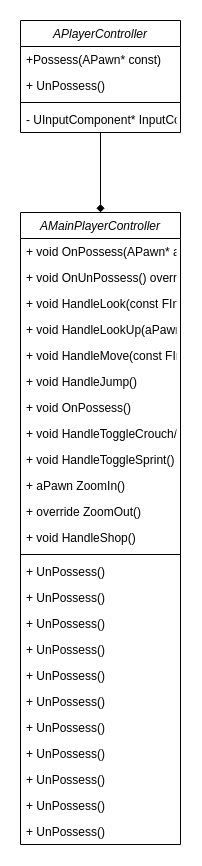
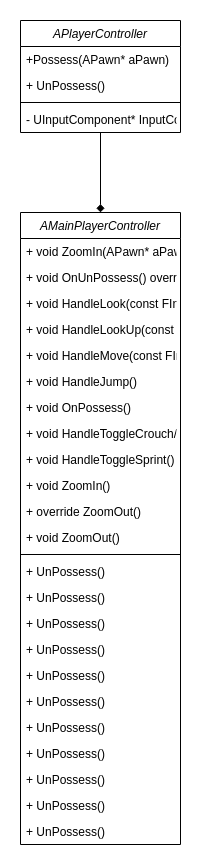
  <mxCell id="0" />
  <mxCell id="1" parent="0" />
  <mxCell id="2" value="" style="edgeStyle=orthogonalEdgeStyle;rounded=0;orthogonalLoop=1;jettySize=auto;html=1;endArrow=diamond;" edge="1" parent="1" source="3" target="8"><mxGeometry relative="1" as="geometry" /></mxCell>
  <mxCell id="3" value="APlayerController" style="swimlane;fontStyle=2;align=center;verticalAlign=top;childLayout=stackLayout;horizontal=1;startSize=26;horizontalStack=0;resizeParent=1;resizeLast=0;collapsible=1;marginBottom=0;rounded=0;shadow=0;strokeWidth=1;" parent="1" vertex="1"><mxGeometry x="20" y="20" width="160" height="112" as="geometry"><mxRectangle x="230" y="140" width="160" height="26" as="alternateBounds" /></mxGeometry></mxCell>
- <mxCell id="4" value="+Possess(APawn* const)" style="text;align=left;verticalAlign=top;spacingLeft=4;spacingRight=4;overflow=hidden;rotatable=0;points=[[0,0.5],[1,0.5]];portConstraint=eastwest;" parent="3" vertex="1"><mxGeometry y="26" width="160" height="26" as="geometry" /></mxCell>
+ <mxCell id="4" value="+Possess(APawn* aPawn)" style="text;align=left;verticalAlign=top;spacingLeft=4;spacingRight=4;overflow=hidden;rotatable=0;points=[[0,0.5],[1,0.5]];portConstraint=eastwest;" parent="3" vertex="1"><mxGeometry y="26" width="160" height="26" as="geometry" /></mxCell>
  <mxCell id="5" value="+ UnPossess()" style="text;align=left;verticalAlign=top;spacingLeft=4;spacingRight=4;overflow=hidden;rotatable=0;points=[[0,0.5],[1,0.5]];portConstraint=eastwest;rounded=0;shadow=0;html=0;" parent="3" vertex="1"><mxGeometry y="52" width="160" height="26" as="geometry" /></mxCell>
  <mxCell id="6" value="" style="line;html=1;strokeWidth=1;align=left;verticalAlign=middle;spacingTop=-1;spacingLeft=3;spacingRight=3;rotatable=0;labelPosition=right;points=[];portConstraint=eastwest;" parent="3" vertex="1"><mxGeometry y="78" width="160" height="8" as="geometry" /></mxCell>
  <mxCell id="7" value="- UInputComponent* InputComponent " style="text;align=left;verticalAlign=top;spacingLeft=4;spacingRight=4;overflow=hidden;rotatable=0;points=[[0,0.5],[1,0.5]];portConstraint=eastwest;" parent="3" vertex="1"><mxGeometry y="86" width="160" height="26" as="geometry" /></mxCell>
  <mxCell id="8" value="AMainPlayerController" style="swimlane;fontStyle=2;align=center;verticalAlign=top;childLayout=stackLayout;horizontal=1;startSize=26;horizontalStack=0;resizeParent=1;resizeLast=0;collapsible=1;marginBottom=0;rounded=0;shadow=0;strokeWidth=1;" vertex="1" parent="1"><mxGeometry x="20" y="212" width="160" height="632" as="geometry"><mxRectangle x="230" y="140" width="160" height="26" as="alternateBounds" /></mxGeometry></mxCell>
- <mxCell id="9" value="+ void OnPossess(APawn* aPawn) override" style="text;align=left;verticalAlign=top;spacingLeft=4;spacingRight=4;overflow=hidden;rotatable=0;points=[[0,0.5],[1,0.5]];portConstraint=eastwest;" vertex="1" parent="8"><mxGeometry y="26" width="160" height="26" as="geometry" /></mxCell>
+ <mxCell id="9" value="+ void ZoomIn(APawn* aPawn) override" style="text;align=left;verticalAlign=top;spacingLeft=4;spacingRight=4;overflow=hidden;rotatable=0;points=[[0,0.5],[1,0.5]];portConstraint=eastwest;" vertex="1" parent="8"><mxGeometry y="26" width="160" height="26" as="geometry" /></mxCell>
  <mxCell id="10" value="+ void OnUnPossess() override" style="text;align=left;verticalAlign=top;spacingLeft=4;spacingRight=4;overflow=hidden;rotatable=0;points=[[0,0.5],[1,0.5]];portConstraint=eastwest;rounded=0;shadow=0;html=0;" vertex="1" parent="8"><mxGeometry y="52" width="160" height="26" as="geometry" /></mxCell>
  <mxCell id="11" value="+ void HandleLook(const FInputActionValue&amp;)" style="text;align=left;verticalAlign=top;spacingLeft=4;spacingRight=4;overflow=hidden;rotatable=0;points=[[0,0.5],[1,0.5]];portConstraint=eastwest;" vertex="1" parent="8"><mxGeometry y="78" width="160" height="26" as="geometry" /></mxCell>
- <mxCell id="12" value="+ void HandleLookUp(aPawn FInputActionValue&amp;)" style="text;align=left;verticalAlign=top;spacingLeft=4;spacingRight=4;overflow=hidden;rotatable=0;points=[[0,0.5],[1,0.5]];portConstraint=eastwest;rounded=0;shadow=0;html=0;" vertex="1" parent="8"><mxGeometry y="104" width="160" height="26" as="geometry" /></mxCell>
+ <mxCell id="12" value="+ void HandleLookUp(const FInputActionValue&amp;)" style="text;align=left;verticalAlign=top;spacingLeft=4;spacingRight=4;overflow=hidden;rotatable=0;points=[[0,0.5],[1,0.5]];portConstraint=eastwest;rounded=0;shadow=0;html=0;" vertex="1" parent="8"><mxGeometry y="104" width="160" height="26" as="geometry" /></mxCell>
  <mxCell id="13" value="+ void HandleMove(const FInputActionValue&amp;)" style="text;align=left;verticalAlign=top;spacingLeft=4;spacingRight=4;overflow=hidden;rotatable=0;points=[[0,0.5],[1,0.5]];portConstraint=eastwest;rounded=0;shadow=0;html=0;" vertex="1" parent="8"><mxGeometry y="130" width="160" height="26" as="geometry" /></mxCell>
  <mxCell id="14" value="+ void HandleJump()" style="text;align=left;verticalAlign=top;spacingLeft=4;spacingRight=4;overflow=hidden;rotatable=0;points=[[0,0.5],[1,0.5]];portConstraint=eastwest;rounded=0;shadow=0;html=0;" vertex="1" parent="8"><mxGeometry y="156" width="160" height="26" as="geometry" /></mxCell>
  <mxCell id="15" value="+ void OnPossess()" style="text;align=left;verticalAlign=top;spacingLeft=4;spacingRight=4;overflow=hidden;rotatable=0;points=[[0,0.5],[1,0.5]];portConstraint=eastwest;rounded=0;shadow=0;html=0;" vertex="1" parent="8"><mxGeometry y="182" width="160" height="26" as="geometry" /></mxCell>
  <mxCell id="16" value="+ void HandleToggleCrouch/(" style="text;align=left;verticalAlign=top;spacingLeft=4;spacingRight=4;overflow=hidden;rotatable=0;points=[[0,0.5],[1,0.5]];portConstraint=eastwest;rounded=0;shadow=0;html=0;" vertex="1" parent="8"><mxGeometry y="208" width="160" height="26" as="geometry" /></mxCell>
  <mxCell id="17" value="+ void HandleToggleSprint()" style="text;align=left;verticalAlign=top;spacingLeft=4;spacingRight=4;overflow=hidden;rotatable=0;points=[[0,0.5],[1,0.5]];portConstraint=eastwest;rounded=0;shadow=0;html=0;" vertex="1" parent="8"><mxGeometry y="234" width="160" height="26" as="geometry" /></mxCell>
- <mxCell id="18" value="+ aPawn ZoomIn()" style="text;align=left;verticalAlign=top;spacingLeft=4;spacingRight=4;overflow=hidden;rotatable=0;points=[[0,0.5],[1,0.5]];portConstraint=eastwest;rounded=0;shadow=0;html=0;" vertex="1" parent="8"><mxGeometry y="260" width="160" height="26" as="geometry" /></mxCell>
+ <mxCell id="18" value="+ void ZoomIn()" style="text;align=left;verticalAlign=top;spacingLeft=4;spacingRight=4;overflow=hidden;rotatable=0;points=[[0,0.5],[1,0.5]];portConstraint=eastwest;rounded=0;shadow=0;html=0;" vertex="1" parent="8"><mxGeometry y="260" width="160" height="26" as="geometry" /></mxCell>
  <mxCell id="19" value="+ override ZoomOut()" style="text;align=left;verticalAlign=top;spacingLeft=4;spacingRight=4;overflow=hidden;rotatable=0;points=[[0,0.5],[1,0.5]];portConstraint=eastwest;rounded=0;shadow=0;html=0;" vertex="1" parent="8"><mxGeometry y="286" width="160" height="26" as="geometry" /></mxCell>
- <mxCell id="20" value="+ void HandleShop()" style="text;align=left;verticalAlign=top;spacingLeft=4;spacingRight=4;overflow=hidden;rotatable=0;points=[[0,0.5],[1,0.5]];portConstraint=eastwest;rounded=0;shadow=0;html=0;" vertex="1" parent="8"><mxGeometry y="312" width="160" height="26" as="geometry" /></mxCell>
+ <mxCell id="20" value="+ void ZoomOut()" style="text;align=left;verticalAlign=top;spacingLeft=4;spacingRight=4;overflow=hidden;rotatable=0;points=[[0,0.5],[1,0.5]];portConstraint=eastwest;rounded=0;shadow=0;html=0;" vertex="1" parent="8"><mxGeometry y="312" width="160" height="26" as="geometry" /></mxCell>
  <mxCell id="21" value="" style="line;html=1;strokeWidth=1;align=left;verticalAlign=middle;spacingTop=-1;spacingLeft=3;spacingRight=3;rotatable=0;labelPosition=right;points=[];portConstraint=eastwest;" vertex="1" parent="8"><mxGeometry y="338" width="160" height="8" as="geometry" /></mxCell>
  <mxCell id="22" value="+ UnPossess()" style="text;align=left;verticalAlign=top;spacingLeft=4;spacingRight=4;overflow=hidden;rotatable=0;points=[[0,0.5],[1,0.5]];portConstraint=eastwest;rounded=0;shadow=0;html=0;" vertex="1" parent="8"><mxGeometry y="346" width="160" height="26" as="geometry" /></mxCell>
  <mxCell id="23" value="+ UnPossess()" style="text;align=left;verticalAlign=top;spacingLeft=4;spacingRight=4;overflow=hidden;rotatable=0;points=[[0,0.5],[1,0.5]];portConstraint=eastwest;rounded=0;shadow=0;html=0;" vertex="1" parent="8"><mxGeometry y="372" width="160" height="26" as="geometry" /></mxCell>
  <mxCell id="24" value="+ UnPossess()" style="text;align=left;verticalAlign=top;spacingLeft=4;spacingRight=4;overflow=hidden;rotatable=0;points=[[0,0.5],[1,0.5]];portConstraint=eastwest;rounded=0;shadow=0;html=0;" vertex="1" parent="8"><mxGeometry y="398" width="160" height="26" as="geometry" /></mxCell>
  <mxCell id="25" value="+ UnPossess()" style="text;align=left;verticalAlign=top;spacingLeft=4;spacingRight=4;overflow=hidden;rotatable=0;points=[[0,0.5],[1,0.5]];portConstraint=eastwest;rounded=0;shadow=0;html=0;" vertex="1" parent="8"><mxGeometry y="424" width="160" height="26" as="geometry" /></mxCell>
  <mxCell id="26" value="+ UnPossess()" style="text;align=left;verticalAlign=top;spacingLeft=4;spacingRight=4;overflow=hidden;rotatable=0;points=[[0,0.5],[1,0.5]];portConstraint=eastwest;rounded=0;shadow=0;html=0;" vertex="1" parent="8"><mxGeometry y="450" width="160" height="26" as="geometry" /></mxCell>
  <mxCell id="27" value="+ UnPossess()" style="text;align=left;verticalAlign=top;spacingLeft=4;spacingRight=4;overflow=hidden;rotatable=0;points=[[0,0.5],[1,0.5]];portConstraint=eastwest;rounded=0;shadow=0;html=0;" vertex="1" parent="8"><mxGeometry y="476" width="160" height="26" as="geometry" /></mxCell>
  <mxCell id="28" value="+ UnPossess()" style="text;align=left;verticalAlign=top;spacingLeft=4;spacingRight=4;overflow=hidden;rotatable=0;points=[[0,0.5],[1,0.5]];portConstraint=eastwest;rounded=0;shadow=0;html=0;" vertex="1" parent="8"><mxGeometry y="502" width="160" height="26" as="geometry" /></mxCell>
  <mxCell id="29" value="+ UnPossess()" style="text;align=left;verticalAlign=top;spacingLeft=4;spacingRight=4;overflow=hidden;rotatable=0;points=[[0,0.5],[1,0.5]];portConstraint=eastwest;rounded=0;shadow=0;html=0;" vertex="1" parent="8"><mxGeometry y="528" width="160" height="26" as="geometry" /></mxCell>
  <mxCell id="30" value="+ UnPossess()" style="text;align=left;verticalAlign=top;spacingLeft=4;spacingRight=4;overflow=hidden;rotatable=0;points=[[0,0.5],[1,0.5]];portConstraint=eastwest;rounded=0;shadow=0;html=0;" vertex="1" parent="8"><mxGeometry y="554" width="160" height="26" as="geometry" /></mxCell>
  <mxCell id="31" value="+ UnPossess()" style="text;align=left;verticalAlign=top;spacingLeft=4;spacingRight=4;overflow=hidden;rotatable=0;points=[[0,0.5],[1,0.5]];portConstraint=eastwest;rounded=0;shadow=0;html=0;" vertex="1" parent="8"><mxGeometry y="580" width="160" height="26" as="geometry" /></mxCell>
  <mxCell id="32" value="+ UnPossess()" style="text;align=left;verticalAlign=top;spacingLeft=4;spacingRight=4;overflow=hidden;rotatable=0;points=[[0,0.5],[1,0.5]];portConstraint=eastwest;rounded=0;shadow=0;html=0;" vertex="1" parent="8"><mxGeometry y="606" width="160" height="26" as="geometry" /></mxCell>
